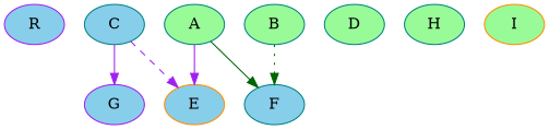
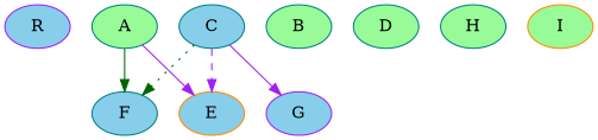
  digraph {
    node [color=teal fillcolor=skyblue style=filled]
    edge [color=purple style=solid]
    n1 [color=purple label=R]
    n2 [fillcolor=palegreen label=A]
    n3 [color=darkorange label=E]
    n4 [label=F]
    n5 [fillcolor=palegreen label=B]
    n6 [label=C]
    n7 [color=purple label=G]
    n8 [fillcolor=palegreen label=D]
    n9 [fillcolor=palegreen label=H]
    n10 [color=darkorange fillcolor=palegreen label=I]
    n2 -> n3
    n2 -> n4 [color=darkgreen]
    n6 -> n3 [style=dashed]
-   n5 -> n4 [color=darkgreen style=dotted]
+   n6 -> n4 [color=darkgreen style=dotted]
    n6 -> n7
  }
